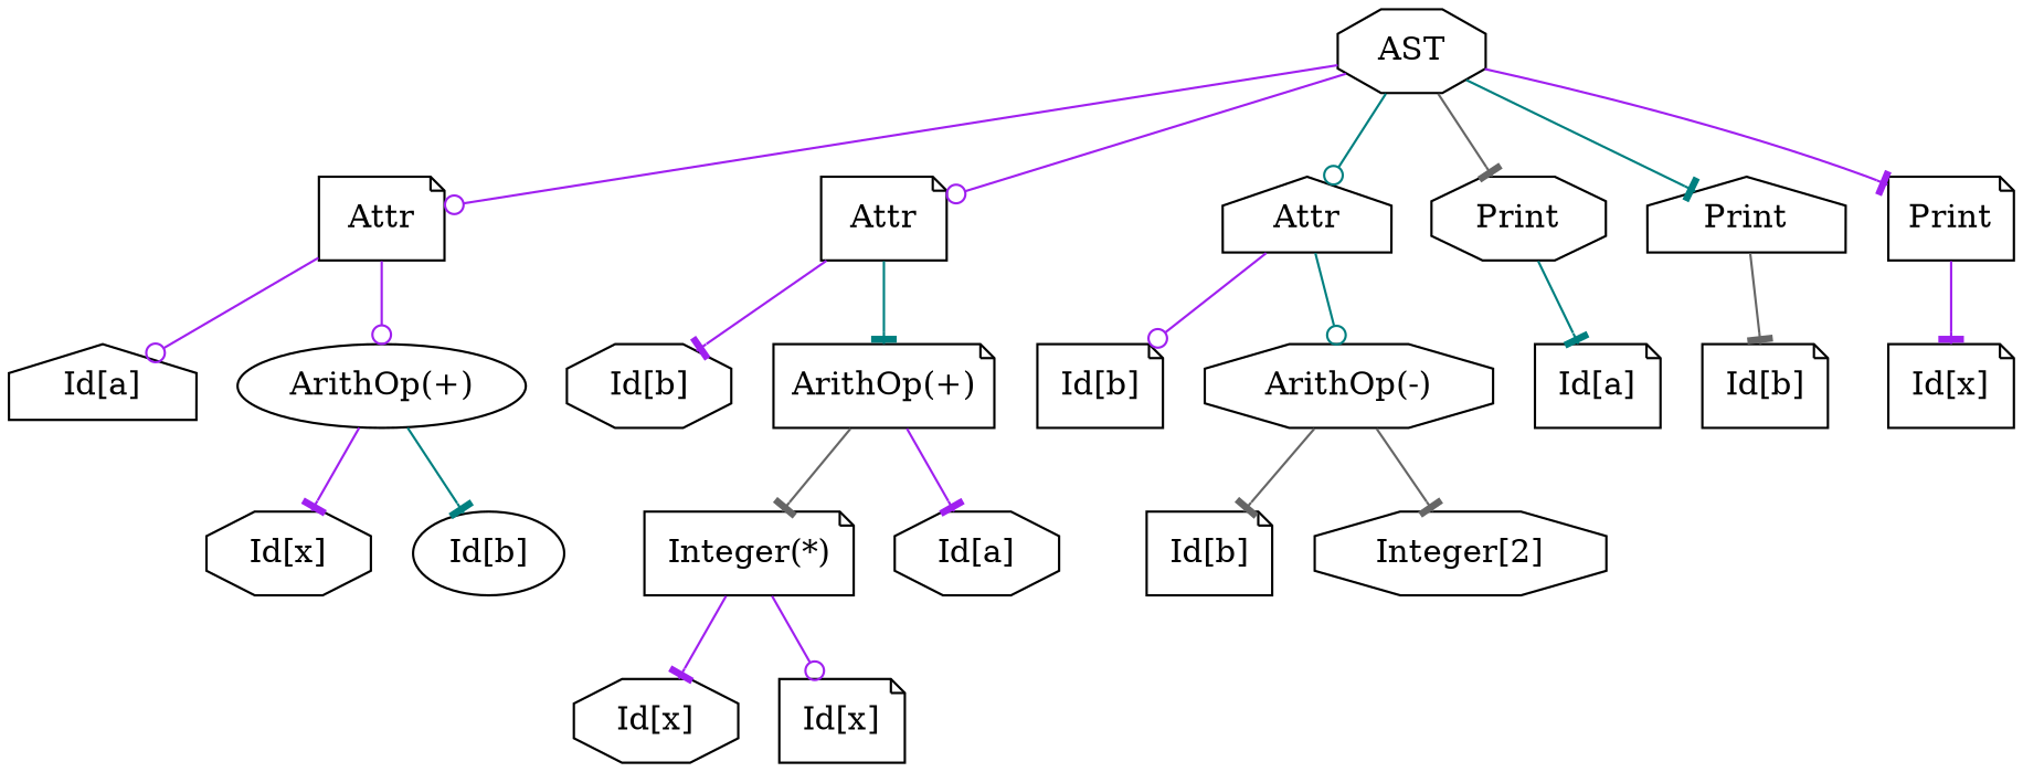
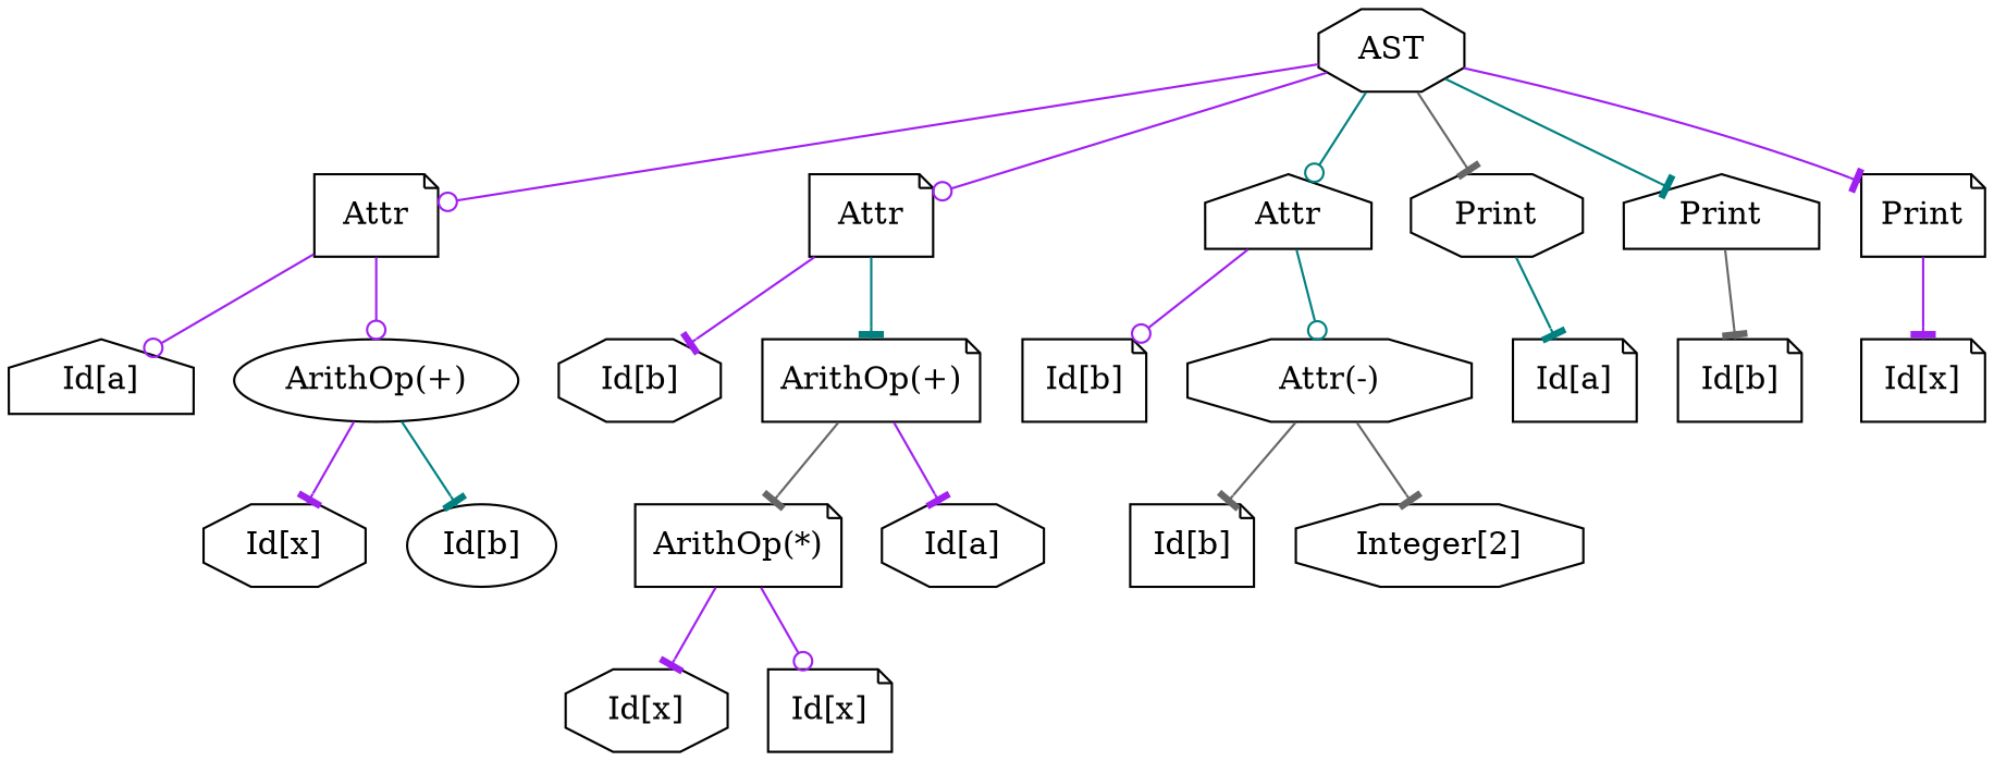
  digraph {
    node [shape=note]
    edge [arrowhead=tee color=purple]
    n1 [label=AST shape=octagon]
    n2 [label=Attr]
    n3 [label=Attr]
    n4 [label=Attr shape=house]
    n5 [label=Print shape=octagon]
    n6 [label=Print shape=house]
    n7 [label=Print]
    n8 [label="Id[a]" shape=house]
    n9 [label="ArithOp(+)" shape=ellipse]
    n10 [label="Id[b]" shape=octagon]
    n11 [label="ArithOp(+)"]
    n12 [label="Id[b]"]
-   n13 [label="ArithOp(-)" shape=octagon]
+   n13 [label="Attr(-)" shape=octagon]
    n14 [label="Id[a]"]
    n15 [label="Id[b]"]
    n16 [label="Id[x]"]
    n17 [label="Id[x]" shape=octagon]
    n18 [label="Id[b]" shape=ellipse]
-   n19 [label="Integer(*)"]
+   n19 [label="ArithOp(*)"]
    n20 [label="Id[a]" shape=octagon]
    n21 [label="Id[x]" shape=octagon]
    n22 [label="Id[x]"]
    n23 [label="Id[b]"]
    n24 [label="Integer[2]" shape=octagon]
    n1 -> n2 [arrowhead=odot]
    n1 -> n3 [arrowhead=odot]
    n1 -> n4 [arrowhead=odot color=teal]
    n1 -> n5 [color=gray40]
    n1 -> n6 [color=teal]
    n1 -> n7
    n2 -> n8 [arrowhead=odot]
    n2 -> n9 [arrowhead=odot]
    n3 -> n10
    n3 -> n11 [color=teal]
    n4 -> n12 [arrowhead=odot]
    n4 -> n13 [arrowhead=odot color=teal]
    n5 -> n14 [color=teal]
    n6 -> n15 [color=gray40]
    n7 -> n16
    n9 -> n17
    n9 -> n18 [color=teal]
    n11 -> n19 [color=gray40]
    n11 -> n20
    n13 -> n23 [color=gray40]
    n13 -> n24 [color=gray40]
    n19 -> n21
    n19 -> n22 [arrowhead=odot]
  }
